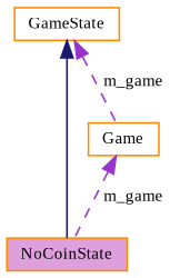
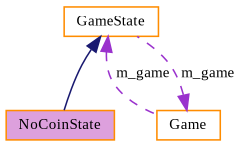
  digraph {
    fontname="Liberation Serif"
    node [color=darkorange fillcolor=white fontname="Liberation Serif" fontsize=10 shape=record style=filled]
    edge [color=darkorchid3 dir=back fontname="Liberation Serif" fontsize=10 labelfontname=Helvetica labelfontsize=10 style=dashed]
    n1 [fillcolor=plum fontcolor=black height=0.2 label=NoCoinState width=0.4]
    n2 [height=0.2 label=GameState width=0.4]
    n3 [height=0.2 label=Game width=0.4]
    n2 -> n1 [color=midnightblue style=solid]
    n2 -> n3 [label=" m_game"]
-   n3 -> n1 [label=" m_game"]
+   n3 -> n2 [label=" m_game"]
  }
